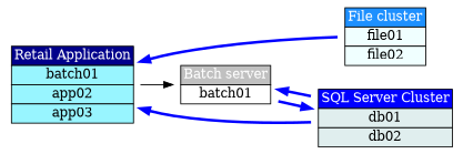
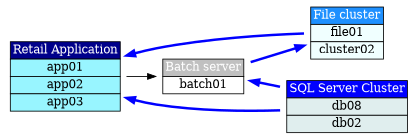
  digraph {
    rankdir=LR
    shape=circle
    node [shape=none]
    edge [color=blue penwidth=3.0]
-   n1 [label=<<table border="0" cellspacing="0"><tr><td port="port0" border="1" bgcolor="blue4"><font color="white">Retail Application</font></td></tr><tr><td port="port1" border="1" bgcolor="cadetblue1"><font color="black">batch01</font></td></tr><tr><td port="port2" border="1" bgcolor="cadetblue1"><font color="black">app02</font></td></tr><tr><td port="port3" border="1" bgcolor="cadetblue1"><font color="black">app03</font></td></tr></table>>]
+   n1 [label=<<table border="0" cellspacing="0"><tr><td port="port0" border="1" bgcolor="blue4"><font color="white">Retail Application</font></td></tr><tr><td port="port1" border="1" bgcolor="cadetblue1"><font color="black">app01</font></td></tr><tr><td port="port2" border="1" bgcolor="cadetblue1"><font color="black">app02</font></td></tr><tr><td port="port3" border="1" bgcolor="cadetblue1"><font color="black">app03</font></td></tr></table>>]
    n2 [label=<<table border="0" cellspacing="0"><tr><td port="port0" border="1" bgcolor="grey"><font color="white">Batch server</font></td></tr><tr><td port="port1" border="1" bgcolor="white"><font color="black">batch01</font></td></tr></table>>]
-   n3 [label=<<table border="0" cellspacing="0"><tr><td port="port0" border="1" bgcolor="dodgerblue1"><font color="white">File cluster</font></td></tr><tr><td port="port1" border="1" bgcolor="azure"><font color="black">file01</font></td></tr><tr><td port="port2" border="1" bgcolor="azure"><font color="black">file02</font></td></tr></table>>]
-   n4 [label=<<table border="0" cellspacing="0"><tr><td port="port0" border="1" bgcolor="blue"><font color="white">SQL Server Cluster</font></td></tr><tr><td port="port1" border="1" bgcolor="azure2"><font color="black">db01</font></td></tr><tr><td port="port2" border="1" bgcolor="azure2"><font color="black">db02</font></td></tr></table>>]
+   n3 [label=<<table border="0" cellspacing="0"><tr><td port="port0" border="1" bgcolor="dodgerblue1"><font color="white">File cluster</font></td></tr><tr><td port="port1" border="1" bgcolor="azure"><font color="black">file01</font></td></tr><tr><td port="port2" border="1" bgcolor="azure"><font color="black">cluster02</font></td></tr></table>>]
+   n4 [label=<<table border="0" cellspacing="0"><tr><td port="port0" border="1" bgcolor="blue"><font color="white">SQL Server Cluster</font></td></tr><tr><td port="port1" border="1" bgcolor="azure2"><font color="black">db08</font></td></tr><tr><td port="port2" border="1" bgcolor="azure2"><font color="black">db02</font></td></tr></table>>]
    n1 -> n2 [color="" penwidth=""]
-   n2 -> n4
+   n2 -> n3
    n3 -> n1
    n4 -> n1
    n4 -> n2
  }
